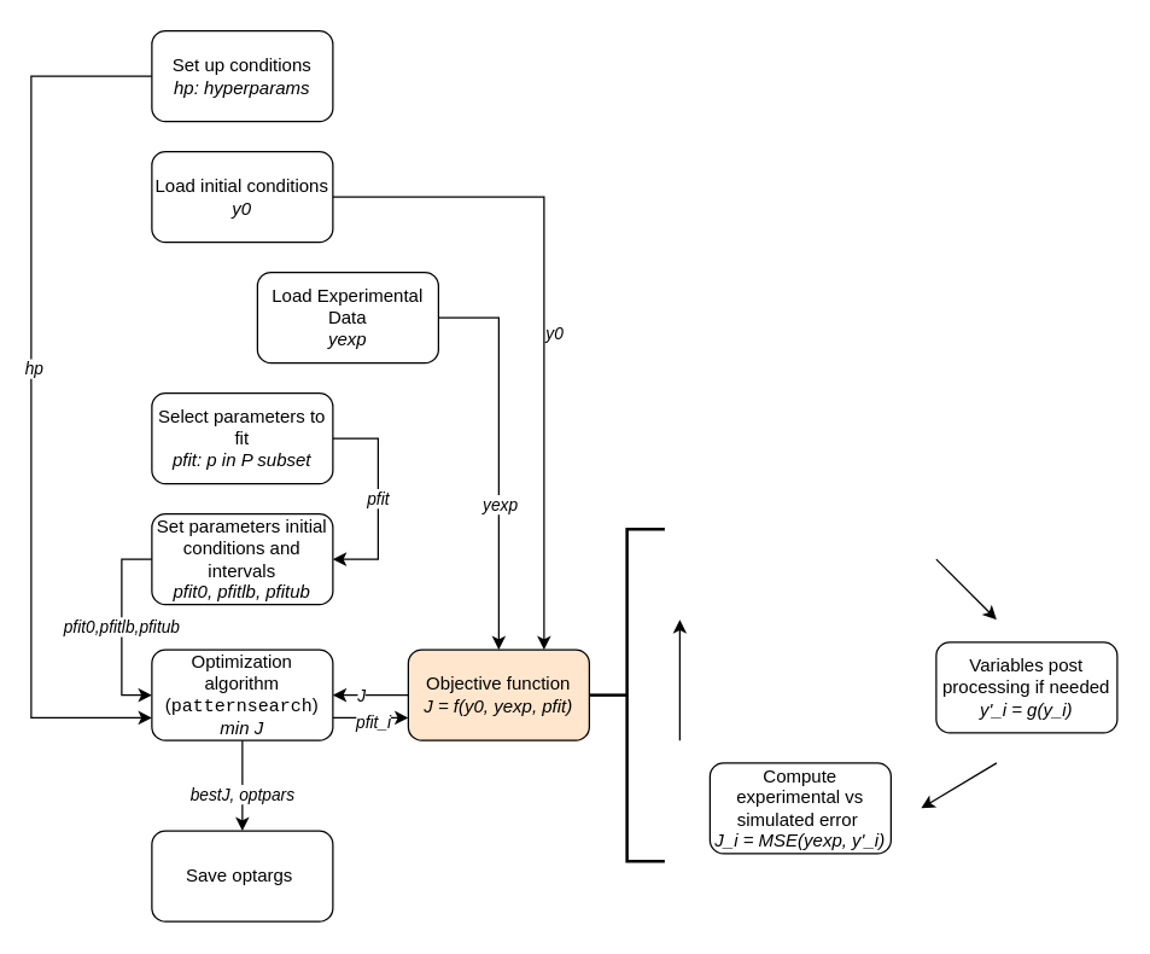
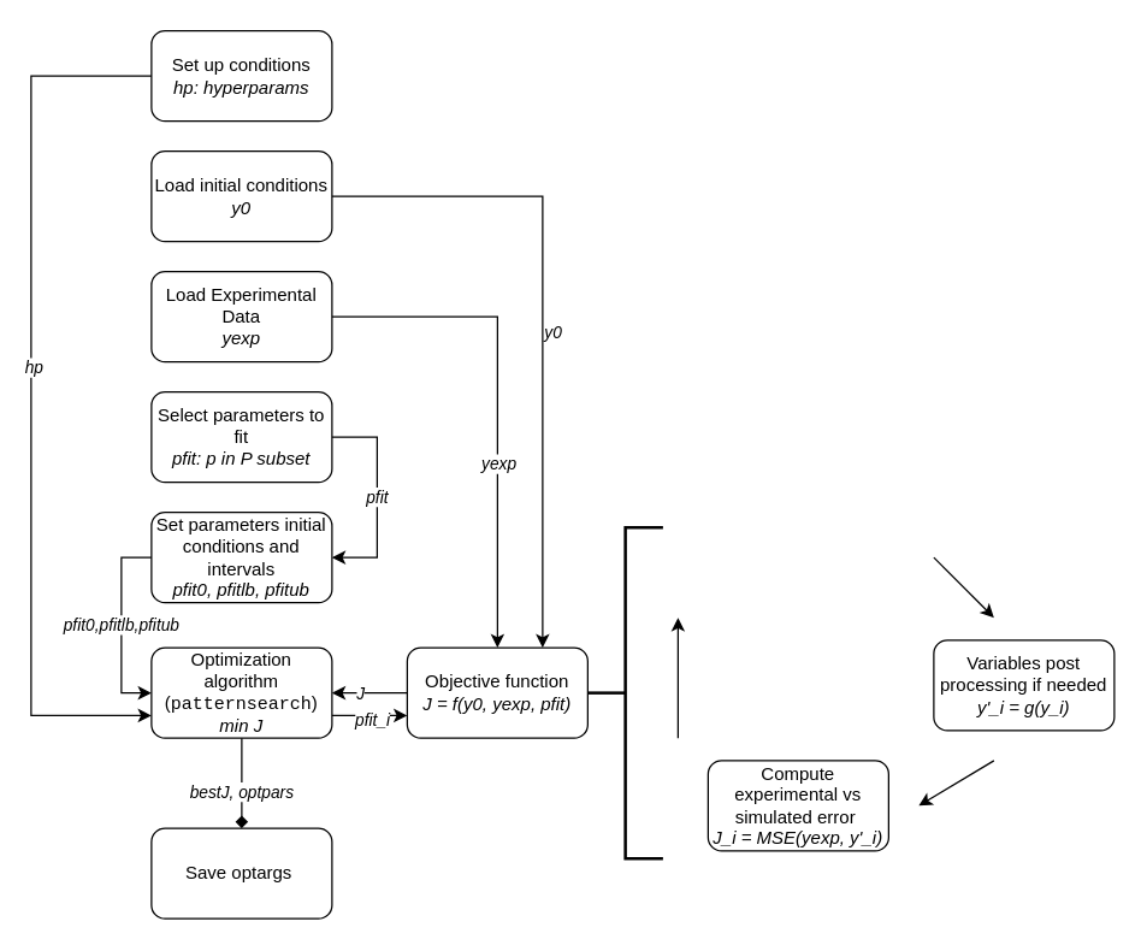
  <mxCell id="0" />
  <mxCell id="1" parent="0" />
- <mxCell id="2" value="Load Experimental Data&lt;div&gt;&lt;i&gt;yexp&lt;/i&gt;&lt;/div&gt;" style="rounded=1;whiteSpace=wrap;html=1;" vertex="1" parent="1"><mxGeometry x="170" y="180" width="120" height="60" as="geometry" /></mxCell>
+ <mxCell id="2" value="Load Experimental Data&lt;div&gt;&lt;i&gt;yexp&lt;/i&gt;&lt;/div&gt;" style="rounded=1;whiteSpace=wrap;html=1;" vertex="1" parent="1"><mxGeometry x="100" y="180" width="120" height="60" as="geometry" /></mxCell>
  <mxCell id="3" value="Set up conditions&lt;div&gt;&lt;i&gt;hp: hyperparams&lt;/i&gt;&lt;/div&gt;" style="rounded=1;whiteSpace=wrap;html=1;" vertex="1" parent="1"><mxGeometry x="100" y="20" width="120" height="60" as="geometry" /></mxCell>
  <mxCell id="4" value="Load initial conditions&lt;div&gt;&lt;i&gt;y0&lt;/i&gt;&lt;/div&gt;" style="rounded=1;whiteSpace=wrap;html=1;" vertex="1" parent="1"><mxGeometry x="100" y="100" width="120" height="60" as="geometry" /></mxCell>
  <mxCell id="5" value="Select parameters to fit&lt;div&gt;&lt;i&gt;pfit: p in P subset&lt;/i&gt;&lt;/div&gt;" style="rounded=1;whiteSpace=wrap;html=1;" vertex="1" parent="1"><mxGeometry x="100" y="260" width="120" height="60" as="geometry" /></mxCell>
  <mxCell id="6" value="Optimization algorithm (&lt;font face=&quot;Courier New&quot;&gt;patternsearch&lt;/font&gt;)&lt;div&gt;&lt;i&gt;min J&lt;/i&gt;&lt;/div&gt;" style="rounded=1;whiteSpace=wrap;html=1;" vertex="1" parent="1"><mxGeometry x="100" y="430" width="120" height="60" as="geometry" /></mxCell>
  <mxCell id="7" value="Save optargs&lt;span style=&quot;background-color: transparent; color: light-dark(rgb(0, 0, 0), rgb(255, 255, 255));&quot;&gt;&amp;nbsp;&lt;/span&gt;" style="rounded=1;whiteSpace=wrap;html=1;" vertex="1" parent="1"><mxGeometry x="100" y="550" width="120" height="60" as="geometry" /></mxCell>
- <mxCell id="8" value="Objective function&lt;div&gt;&lt;i&gt;J = f(y0, yexp, pfit)&lt;/i&gt;&lt;/div&gt;" style="rounded=1;whiteSpace=wrap;html=1;fillColor=#ffe6cc;" vertex="1" parent="1"><mxGeometry x="270" y="430" width="120" height="60" as="geometry" /></mxCell>
+ <mxCell id="8" value="Objective function&lt;div&gt;&lt;i&gt;J = f(y0, yexp, pfit)&lt;/i&gt;&lt;/div&gt;" style="rounded=1;whiteSpace=wrap;html=1;" vertex="1" parent="1"><mxGeometry x="270" y="430" width="120" height="60" as="geometry" /></mxCell>
  <mxCell id="9" value="Compute experimental vs simulated error&amp;nbsp;&lt;div&gt;&lt;i&gt;J_i = MSE(yexp, y'_i)&lt;/i&gt;&lt;/div&gt;" style="rounded=1;whiteSpace=wrap;html=1;" vertex="1" parent="1"><mxGeometry x="470" y="505" width="120" height="60" as="geometry" /></mxCell>
  <mxCell id="10" value="Variables post processing if needed&lt;div&gt;&lt;i&gt;y'_i = g(y_i)&lt;/i&gt;&lt;/div&gt;" style="rounded=1;whiteSpace=wrap;html=1;" vertex="1" parent="1"><mxGeometry x="620" y="425" width="120" height="60" as="geometry" /></mxCell>
  <mxCell id="11" value="Set parameters initial conditions and intervals&lt;div&gt;&lt;i&gt;pfit0, pfitlb, pfitub&lt;/i&gt;&lt;/div&gt;" style="rounded=1;whiteSpace=wrap;html=1;" vertex="1" parent="1"><mxGeometry x="100" y="340" width="120" height="60" as="geometry" /></mxCell>
  <mxCell id="12" value="" style="endArrow=classic;html=1;rounded=0;" edge="1" parent="1"><mxGeometry width="50" height="50" relative="1" as="geometry"><mxPoint x="620" y="370" as="sourcePoint" /><mxPoint x="660" y="410" as="targetPoint" /></mxGeometry></mxCell>
  <mxCell id="13" value="" style="endArrow=classic;html=1;rounded=0;" edge="1" parent="1"><mxGeometry width="50" height="50" relative="1" as="geometry"><mxPoint x="660" y="505" as="sourcePoint" /><mxPoint x="610" y="535" as="targetPoint" /></mxGeometry></mxCell>
  <mxCell id="14" value="" style="endArrow=classic;html=1;rounded=0;" edge="1" parent="1"><mxGeometry width="50" height="50" relative="1" as="geometry"><mxPoint x="450" y="490" as="sourcePoint" /><mxPoint x="450" y="410" as="targetPoint" /></mxGeometry></mxCell>
  <mxCell id="15" value="" style="endArrow=classic;html=1;rounded=0;entryX=1;entryY=0.5;entryDx=0;entryDy=0;" edge="1" parent="1" target="6"><mxGeometry width="50" height="50" relative="1" as="geometry"><mxPoint x="270" y="460" as="sourcePoint" /><mxPoint x="460" y="420" as="targetPoint" /></mxGeometry></mxCell>
  <mxCell id="16" value="&lt;i&gt;J&lt;/i&gt;" style="edgeLabel;html=1;align=center;verticalAlign=middle;resizable=0;points=[];" vertex="1" connectable="0" parent="15"><mxGeometry x="0.28" relative="1" as="geometry"><mxPoint as="offset" /></mxGeometry></mxCell>
  <mxCell id="17" value="&lt;i&gt;pfit&lt;/i&gt;" style="endArrow=classic;html=1;rounded=0;exitX=1;exitY=0.5;exitDx=0;exitDy=0;entryX=1;entryY=0.5;entryDx=0;entryDy=0;" edge="1" parent="1" source="5" target="11"><mxGeometry width="50" height="50" relative="1" as="geometry"><mxPoint x="360" y="340" as="sourcePoint" /><mxPoint x="410" y="290" as="targetPoint" /><Array as="points"><mxPoint x="250" y="290" /><mxPoint x="250" y="370" /></Array></mxGeometry></mxCell>
  <mxCell id="18" value="&lt;i&gt;pfit0,pfitlb,pfitub&lt;/i&gt;" style="endArrow=classic;html=1;rounded=0;entryX=0;entryY=0.5;entryDx=0;entryDy=0;exitX=0;exitY=0.5;exitDx=0;exitDy=0;" edge="1" parent="1" source="11" target="6"><mxGeometry width="50" height="50" relative="1" as="geometry"><mxPoint x="360" y="430" as="sourcePoint" /><mxPoint x="410" y="380" as="targetPoint" /><Array as="points"><mxPoint x="80" y="370" /><mxPoint x="80" y="460" /></Array></mxGeometry></mxCell>
  <mxCell id="19" value="" style="endArrow=classic;html=1;rounded=0;exitX=1;exitY=0.75;exitDx=0;exitDy=0;entryX=0;entryY=0.75;entryDx=0;entryDy=0;" edge="1" parent="1" source="6" target="8"><mxGeometry width="50" height="50" relative="1" as="geometry"><mxPoint x="300" y="410" as="sourcePoint" /><mxPoint x="350" y="360" as="targetPoint" /></mxGeometry></mxCell>
  <mxCell id="20" value="&lt;i&gt;pfit_i&lt;/i&gt;" style="edgeLabel;html=1;align=center;verticalAlign=middle;resizable=0;points=[];" vertex="1" connectable="0" parent="19"><mxGeometry x="0.051" y="-2" relative="1" as="geometry"><mxPoint as="offset" /></mxGeometry></mxCell>
  <mxCell id="21" value="" style="endArrow=classic;html=1;rounded=0;exitX=1;exitY=0.5;exitDx=0;exitDy=0;entryX=0.5;entryY=0;entryDx=0;entryDy=0;" edge="1" parent="1" source="2" target="8"><mxGeometry width="50" height="50" relative="1" as="geometry"><mxPoint x="90" y="350" as="sourcePoint" /><mxPoint x="140" y="300" as="targetPoint" /><Array as="points"><mxPoint x="330" y="210" /></Array></mxGeometry></mxCell>
  <mxCell id="22" value="&lt;i&gt;yexp&lt;/i&gt;" style="edgeLabel;html=1;align=center;verticalAlign=middle;resizable=0;points=[];" vertex="1" connectable="0" parent="21"><mxGeometry x="0.253" relative="1" as="geometry"><mxPoint as="offset" /></mxGeometry></mxCell>
  <mxCell id="23" value="" style="endArrow=classic;html=1;rounded=0;exitX=1;exitY=0.5;exitDx=0;exitDy=0;entryX=0.75;entryY=0;entryDx=0;entryDy=0;" edge="1" parent="1" source="4" target="8"><mxGeometry width="50" height="50" relative="1" as="geometry"><mxPoint x="90" y="350" as="sourcePoint" /><mxPoint x="140" y="300" as="targetPoint" /><Array as="points"><mxPoint x="360" y="130" /></Array></mxGeometry></mxCell>
  <mxCell id="24" value="&lt;i&gt;y0&lt;/i&gt;" style="edgeLabel;html=1;align=center;verticalAlign=middle;resizable=0;points=[];" vertex="1" connectable="0" parent="23"><mxGeometry x="0.047" y="6" relative="1" as="geometry"><mxPoint as="offset" /></mxGeometry></mxCell>
  <mxCell id="25" value="" style="endArrow=classic;html=1;rounded=0;exitX=0;exitY=0.5;exitDx=0;exitDy=0;entryX=0;entryY=0.75;entryDx=0;entryDy=0;" edge="1" parent="1" source="3" target="6"><mxGeometry width="50" height="50" relative="1" as="geometry"><mxPoint x="30" y="260" as="sourcePoint" /><mxPoint x="80" y="210" as="targetPoint" /><Array as="points"><mxPoint x="20" y="50" /><mxPoint x="20" y="475" /></Array></mxGeometry></mxCell>
  <mxCell id="26" value="&lt;i&gt;hp&lt;/i&gt;" style="edgeLabel;html=1;align=center;verticalAlign=middle;resizable=0;points=[];" vertex="1" connectable="0" parent="25"><mxGeometry x="-0.065" y="1" relative="1" as="geometry"><mxPoint as="offset" /></mxGeometry></mxCell>
  <mxCell id="27" value="" style="strokeWidth=2;html=1;shape=mxgraph.flowchart.annotation_2;align=left;labelPosition=right;pointerEvents=1;" vertex="1" parent="1"><mxGeometry x="390" y="350" width="50" height="220" as="geometry" /></mxCell>
- <mxCell id="28" value="" style="endArrow=classic;html=1;rounded=0;exitX=0.5;exitY=1;exitDx=0;exitDy=0;entryX=0.5;entryY=0;entryDx=0;entryDy=0;" edge="1" parent="1" source="6" target="7"><mxGeometry width="50" height="50" relative="1" as="geometry"><mxPoint x="320" y="550" as="sourcePoint" /><mxPoint x="370" y="500" as="targetPoint" /></mxGeometry></mxCell>
+ <mxCell id="28" value="" style="endArrow=diamond;html=1;rounded=0;exitX=0.5;exitY=1;exitDx=0;exitDy=0;entryX=0.5;entryY=0;entryDx=0;entryDy=0;" edge="1" parent="1" source="6" target="7"><mxGeometry width="50" height="50" relative="1" as="geometry"><mxPoint x="320" y="550" as="sourcePoint" /><mxPoint x="370" y="500" as="targetPoint" /></mxGeometry></mxCell>
  <mxCell id="29" value="&lt;i&gt;bestJ, optpars&lt;/i&gt;" style="edgeLabel;html=1;align=center;verticalAlign=middle;resizable=0;points=[];" vertex="1" connectable="0" parent="28"><mxGeometry x="0.153" y="-1" relative="1" as="geometry"><mxPoint as="offset" /></mxGeometry></mxCell>
